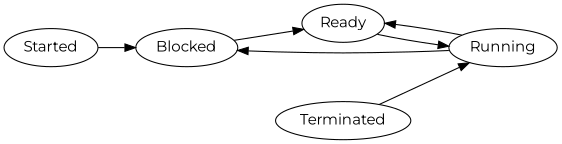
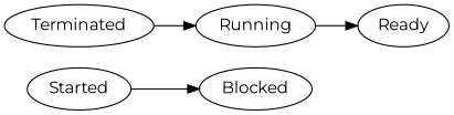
  digraph {
    fontname=Montserrat
    rankdir=LR
    node [fontname=Montserrat]
    edge [fontname=Montserrat]
    n1 [label=Started]
    n2 [label=Blocked]
    n3 [label=Ready]
    n4 [label=Running]
    n5 [label=Terminated]
    n1 -> n2
-   n2 -> n3
-   n3 -> n4
-   n4 -> n2
    n4 -> n3
    n5 -> n4
  }
